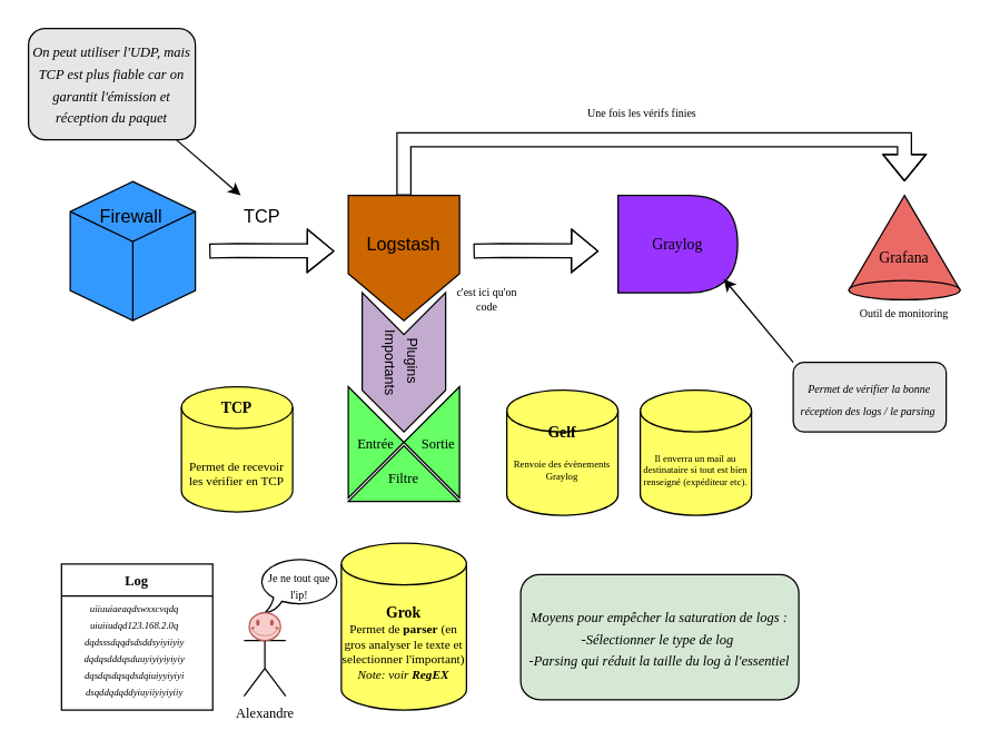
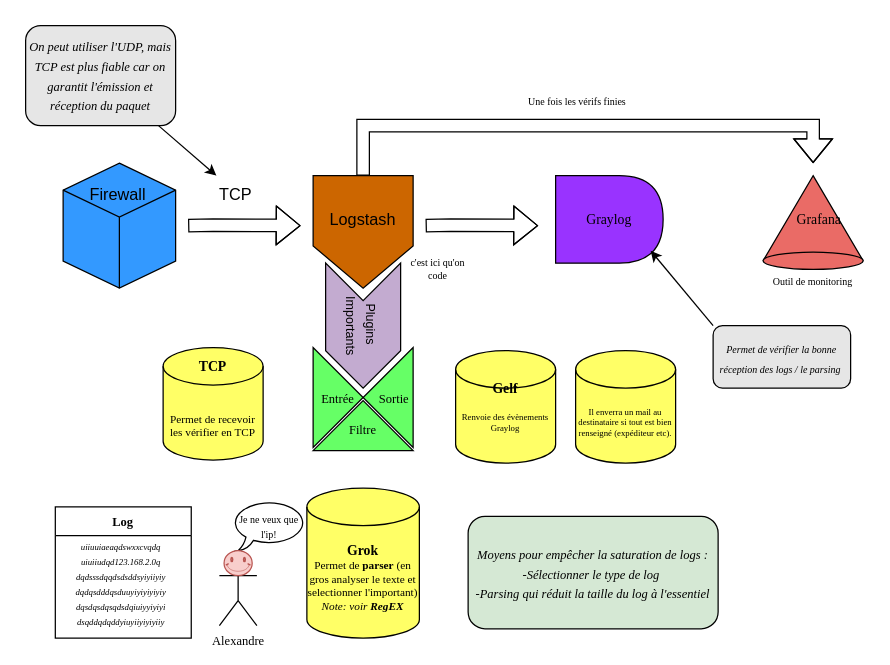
  <mxCell id="0" />
  <mxCell id="1" parent="0" />
  <mxCell id="2" value="" style="html=1;whiteSpace=wrap;shape=isoCube2;backgroundOutline=1;isoAngle=15;fillColor=#3399FF;" vertex="1" parent="1"><mxGeometry x="50" y="130" width="90" height="100" as="geometry" /></mxCell>
  <mxCell id="3" value="&lt;blockquote style=&quot;margin: 0 0 0 40px ; border: none ; padding: 0px&quot;&gt;&lt;font style=&quot;font-size: 13px&quot;&gt;Firewall&lt;/font&gt;&lt;/blockquote&gt;" style="text;html=1;strokeColor=none;fillColor=none;align=center;verticalAlign=middle;whiteSpace=wrap;rounded=0;" vertex="1" parent="1"><mxGeometry x="43.75" y="140" width="60" height="30" as="geometry" /></mxCell>
  <mxCell id="4" value="" style="shape=flexArrow;endArrow=classic;html=1;rounded=0;fontSize=13;strokeColor=#000000;fillColor=default;" edge="1" parent="1"><mxGeometry width="50" height="50" relative="1" as="geometry"><mxPoint x="150" y="180" as="sourcePoint" /><mxPoint x="240" y="180" as="targetPoint" /><Array as="points"><mxPoint x="170" y="179.58" /></Array></mxGeometry></mxCell>
  <mxCell id="5" value="" style="shape=offPageConnector;whiteSpace=wrap;html=1;fontSize=13;fillColor=#CC6600;" vertex="1" parent="1"><mxGeometry x="250" y="140" width="80" height="90" as="geometry" /></mxCell>
  <mxCell id="6" value="&lt;blockquote style=&quot;margin: 0 0 0 40px ; border: none ; padding: 0px&quot;&gt;&lt;font style=&quot;font-size: 13px&quot;&gt;Logstash&lt;/font&gt;&lt;/blockquote&gt;" style="text;html=1;strokeColor=none;fillColor=none;align=center;verticalAlign=middle;whiteSpace=wrap;rounded=0;" vertex="1" parent="1"><mxGeometry x="240" y="160" width="60" height="30" as="geometry" /></mxCell>
  <mxCell id="7" value="&lt;font style=&quot;font-size: 10px&quot;&gt;Plugins&amp;nbsp;&lt;br&gt;&lt;/font&gt;&lt;font style=&quot;font-size: 10px&quot;&gt;Importants&lt;/font&gt;" style="html=1;shadow=0;dashed=0;align=center;verticalAlign=middle;shape=mxgraph.arrows2.arrow;dy=0;dx=30;notch=30;fontSize=13;rotation=90;fillColor=#C3ABD0;" vertex="1" parent="1"><mxGeometry x="240" y="230" width="100" height="60" as="geometry" /></mxCell>
  <mxCell id="8" value="TCP&amp;nbsp;" style="text;html=1;strokeColor=none;fillColor=none;align=center;verticalAlign=middle;whiteSpace=wrap;rounded=0;fontSize=13;" vertex="1" parent="1"><mxGeometry x="160" y="140" width="60" height="30" as="geometry" /></mxCell>
  <mxCell id="9" value="" style="endArrow=classic;html=1;rounded=0;fontSize=13;" edge="1" parent="1" source="10" target="8"><mxGeometry width="50" height="50" relative="1" as="geometry"><mxPoint x="74" y="40" as="sourcePoint" /><mxPoint x="270" y="140" as="targetPoint" /></mxGeometry></mxCell>
  <mxCell id="10" value="&lt;font style=&quot;font-size: 10px&quot; face=&quot;Verdana&quot;&gt;&lt;i&gt;On peut utiliser l'UDP, mais TCP est plus fiable car on garantit l'émission et réception du paquet&lt;/i&gt;&lt;/font&gt;" style="rounded=1;whiteSpace=wrap;html=1;fontSize=13;fillColor=#E6E6E6;" vertex="1" parent="1"><mxGeometry x="20" y="20" width="120" height="80" as="geometry" /></mxCell>
  <mxCell id="11" value="" style="shape=collate;whiteSpace=wrap;html=1;fontFamily=Verdana;fontSize=10;rotation=90;fillColor=#66FF66;" vertex="1" parent="1"><mxGeometry x="250" y="277.5" width="80" height="80" as="geometry" /></mxCell>
  <mxCell id="12" value="Entrée" style="text;html=1;strokeColor=none;fillColor=none;align=center;verticalAlign=middle;whiteSpace=wrap;rounded=0;fontFamily=Verdana;fontSize=10;" vertex="1" parent="1"><mxGeometry x="250" y="310" width="40" height="15" as="geometry" /></mxCell>
  <mxCell id="13" value="Sortie" style="text;html=1;strokeColor=none;fillColor=none;align=center;verticalAlign=middle;whiteSpace=wrap;rounded=0;fontFamily=Verdana;fontSize=10;" vertex="1" parent="1"><mxGeometry x="300" y="310" width="30" height="15" as="geometry" /></mxCell>
  <mxCell id="14" value="" style="triangle;whiteSpace=wrap;html=1;fontFamily=Verdana;fontSize=10;rotation=-90;fillColor=#66FF66;" vertex="1" parent="1"><mxGeometry x="270" y="300" width="40" height="80" as="geometry" /></mxCell>
  <mxCell id="15" value="Filtre" style="text;html=1;strokeColor=none;fillColor=none;align=center;verticalAlign=middle;whiteSpace=wrap;rounded=0;fontFamily=Verdana;fontSize=10;" vertex="1" parent="1"><mxGeometry x="260" y="327.5" width="60" height="30" as="geometry" /></mxCell>
  <mxCell id="16" value="Alexandre" style="shape=umlActor;verticalLabelPosition=bottom;verticalAlign=top;html=1;outlineConnect=0;fontFamily=Verdana;fontSize=10;" vertex="1" parent="1"><mxGeometry x="175" y="440" width="30" height="60" as="geometry" /></mxCell>
- <mxCell id="17" value="&lt;font style=&quot;font-size: 8px&quot;&gt;Je ne tout que l'ip!&lt;/font&gt;" style="whiteSpace=wrap;html=1;shape=mxgraph.basic.oval_callout;fontFamily=Verdana;fontSize=10;" vertex="1" parent="1"><mxGeometry x="185" y="400" width="60" height="40" as="geometry" /></mxCell>
+ <mxCell id="17" value="&lt;font style=&quot;font-size: 8px&quot;&gt;Je ne veux que l'ip!&lt;/font&gt;" style="whiteSpace=wrap;html=1;shape=mxgraph.basic.oval_callout;fontFamily=Verdana;fontSize=10;" vertex="1" parent="1"><mxGeometry x="185" y="400" width="60" height="40" as="geometry" /></mxCell>
  <mxCell id="18" value="Log" style="swimlane;fontFamily=Verdana;fontSize=10;startSize=23;" vertex="1" parent="1"><mxGeometry x="43.75" y="405" width="108.75" height="105" as="geometry" /></mxCell>
  <mxCell id="19" value="&lt;i style=&quot;font-size: 7px&quot;&gt;&lt;br&gt;uiiuuiaeaqdswxxcvqdq&lt;br&gt;uiuiiudqd123.168.2.0q&lt;br&gt;dqdsssdqqdsdsddsyiyiiyiy&lt;br&gt;dqdqsdddqsduuyiyiyiyiyiy&lt;br&gt;dqsdqsdqsqdsdqiuiyyiyiyi&lt;br&gt;dsqddqdqddyiuyiiyiyiyiiy&lt;/i&gt;" style="text;html=1;align=center;verticalAlign=middle;resizable=0;points=[];autosize=1;strokeColor=none;fillColor=none;fontSize=10;fontFamily=Verdana;" vertex="1" parent="18"><mxGeometry x="-2.5" y="5" width="110" height="100" as="geometry" /></mxCell>
  <mxCell id="20" value="" style="verticalLabelPosition=bottom;verticalAlign=top;html=1;shape=mxgraph.basic.smiley;fontFamily=Verdana;fontSize=8;fillColor=#f8cecc;strokeColor=#b85450;" vertex="1" parent="1"><mxGeometry x="178.75" y="440" width="22.5" height="20" as="geometry" /></mxCell>
  <mxCell id="21" value="&lt;font style=&quot;font-size: 9px&quot;&gt;&lt;b&gt;&lt;br&gt;&lt;/b&gt;&lt;span&gt;Permet de&amp;nbsp;&lt;/span&gt;&lt;b&gt;parser&amp;nbsp;&lt;/b&gt;&lt;span&gt;(en gros analyser le texte et selectionner l'important)&lt;/span&gt;&lt;br&gt;&lt;i&gt;Note: voir &lt;b&gt;RegEX&lt;/b&gt;&lt;/i&gt;&lt;/font&gt;" style="shape=cylinder3;whiteSpace=wrap;html=1;boundedLbl=1;backgroundOutline=1;size=15;fontFamily=Verdana;fontSize=7;fillColor=#FFFF66;" vertex="1" parent="1"><mxGeometry x="245" y="390" width="90" height="120" as="geometry" /></mxCell>
  <mxCell id="22" value="&lt;b&gt;&lt;font style=&quot;font-size: 11px&quot;&gt;Grok&lt;/font&gt;&lt;/b&gt;" style="text;html=1;strokeColor=none;fillColor=none;align=center;verticalAlign=middle;whiteSpace=wrap;rounded=0;fontFamily=Verdana;fontSize=9;" vertex="1" parent="1"><mxGeometry x="260" y="425" width="60" height="30" as="geometry" /></mxCell>
  <mxCell id="23" value="&lt;font style=&quot;font-size: 9px&quot;&gt;&lt;b&gt;&lt;br&gt;&lt;/b&gt;Permet de recevoir les vérifier en TCP&lt;/font&gt;" style="shape=cylinder3;whiteSpace=wrap;html=1;boundedLbl=1;backgroundOutline=1;size=15;fontFamily=Verdana;fontSize=7;fillColor=#FFFF66;" vertex="1" parent="1"><mxGeometry x="130" y="277.5" width="80" height="90" as="geometry" /></mxCell>
  <mxCell id="24" value="&lt;span style=&quot;font-size: 11px&quot;&gt;&lt;b&gt;TCP&lt;/b&gt;&lt;/span&gt;" style="text;html=1;strokeColor=none;fillColor=none;align=center;verticalAlign=middle;whiteSpace=wrap;rounded=0;fontFamily=Verdana;fontSize=9;" vertex="1" parent="1"><mxGeometry x="140" y="277.5" width="60" height="30" as="geometry" /></mxCell>
  <mxCell id="25" value="Renvoie des évènements Graylog" style="shape=cylinder3;whiteSpace=wrap;html=1;boundedLbl=1;backgroundOutline=1;size=15;fontFamily=Verdana;fontSize=7;fillColor=#FFFF66;" vertex="1" parent="1"><mxGeometry x="364" y="280" width="80" height="90" as="geometry" /></mxCell>
  <mxCell id="26" value="&lt;b&gt;Gelf&lt;/b&gt;" style="text;html=1;strokeColor=none;fillColor=none;align=center;verticalAlign=middle;whiteSpace=wrap;rounded=0;fontFamily=Verdana;fontSize=11;fontColor=#000000;" vertex="1" parent="1"><mxGeometry x="374" y="295" width="60" height="30" as="geometry" /></mxCell>
  <mxCell id="27" value="Il enverra un mail au destinataire si tout est bien renseigné (expéditeur etc)." style="shape=cylinder3;whiteSpace=wrap;html=1;boundedLbl=1;backgroundOutline=1;size=15;fontFamily=Verdana;fontSize=7;fillColor=#FFFF66;" vertex="1" parent="1"><mxGeometry x="460" y="280" width="80" height="90" as="geometry" /></mxCell>
  <mxCell id="28" value="" style="shape=flexArrow;endArrow=classic;html=1;rounded=0;fontSize=13;strokeColor=#000000;fillColor=default;" edge="1" parent="1"><mxGeometry width="50" height="50" relative="1" as="geometry"><mxPoint x="340" y="180" as="sourcePoint" /><mxPoint x="430" y="180" as="targetPoint" /><Array as="points"><mxPoint x="360" y="179.58" /></Array></mxGeometry></mxCell>
  <mxCell id="29" value="Graylog" style="shape=delay;whiteSpace=wrap;html=1;fontFamily=Verdana;fontSize=11;fontColor=#000000;fillColor=#9933FF;" vertex="1" parent="1"><mxGeometry x="444" y="140" width="86" height="70" as="geometry" /></mxCell>
  <mxCell id="30" value="&lt;font style=&quot;font-size: 8px&quot; face=&quot;Verdana&quot;&gt;&lt;i&gt;Permet de vérifier la bonne réception des logs / le parsing&amp;nbsp;&lt;/i&gt;&lt;/font&gt;" style="rounded=1;whiteSpace=wrap;html=1;fontSize=13;fillColor=#E6E6E6;" vertex="1" parent="1"><mxGeometry x="570" y="260" width="110" height="50" as="geometry" /></mxCell>
  <mxCell id="31" value="" style="endArrow=classic;html=1;rounded=0;fontSize=13;exitX=0;exitY=0;exitDx=0;exitDy=0;" edge="1" parent="1" source="30"><mxGeometry width="50" height="50" relative="1" as="geometry"><mxPoint x="577" y="220" as="sourcePoint" /><mxPoint x="520" y="200" as="targetPoint" /><Array as="points"><mxPoint x="520" y="200" /></Array></mxGeometry></mxCell>
  <mxCell id="32" value="" style="shape=flexArrow;endArrow=classic;html=1;rounded=0;fontFamily=Verdana;fontSize=8;fontColor=#000000;strokeColor=#000000;fillColor=#FFFFFF;exitX=0.5;exitY=0;exitDx=0;exitDy=0;" edge="1" parent="1" source="5"><mxGeometry width="50" height="50" relative="1" as="geometry"><mxPoint x="285" y="140" as="sourcePoint" /><mxPoint x="650" y="130" as="targetPoint" /><Array as="points"><mxPoint x="290" y="100" /><mxPoint x="590" y="100" /><mxPoint x="650" y="100" /></Array></mxGeometry></mxCell>
  <mxCell id="33" value="Une fois les vérifs finies" style="edgeLabel;html=1;align=center;verticalAlign=middle;resizable=0;points=[];fontSize=8;fontFamily=Verdana;fontColor=#000000;" vertex="1" connectable="0" parent="32"><mxGeometry x="0.085" y="3" relative="1" as="geometry"><mxPoint x="-23" y="-17" as="offset" /></mxGeometry></mxCell>
  <mxCell id="34" value="" style="verticalLabelPosition=bottom;verticalAlign=top;html=1;shape=mxgraph.basic.cone;fontFamily=Verdana;fontSize=8;fontColor=#000000;fillColor=#EA6B66;" vertex="1" parent="1"><mxGeometry x="610" y="140" width="80" height="75" as="geometry" /></mxCell>
- <mxCell id="35" value="&lt;span style=&quot;font-size: 11px&quot;&gt;Grafana&lt;/span&gt;" style="text;html=1;strokeColor=none;fillColor=none;align=center;verticalAlign=middle;whiteSpace=wrap;rounded=0;fontFamily=Verdana;fontSize=8;fontColor=#000000;" vertex="1" parent="1"><mxGeometry x="620" y="170" width="60" height="30" as="geometry" /></mxCell>
+ <mxCell id="35" value="&lt;span style=&quot;font-size: 11px&quot;&gt;Grafana&lt;/span&gt;" style="text;html=1;strokeColor=none;fillColor=none;align=center;verticalAlign=middle;whiteSpace=wrap;rounded=0;fontFamily=Verdana;fontSize=8;fontColor=#000000;" vertex="1" parent="1"><mxGeometry x="625" y="160" width="60" height="30" as="geometry" /></mxCell>
  <mxCell id="36" value="Outil de monitoring" style="text;html=1;strokeColor=none;fillColor=none;align=center;verticalAlign=middle;whiteSpace=wrap;rounded=0;fontFamily=Verdana;fontSize=8;fontColor=#000000;" vertex="1" parent="1"><mxGeometry x="610" y="210" width="80" height="30" as="geometry" /></mxCell>
  <mxCell id="37" value="&lt;font style=&quot;font-size: 10px&quot; face=&quot;Verdana&quot;&gt;&lt;i&gt;Moyens pour empêcher la saturation de logs :&lt;br&gt;-Sélectionner le type de log&amp;nbsp;&lt;br&gt;-Parsing qui réduit la taille du log à l'essentiel&lt;br&gt;&lt;/i&gt;&lt;/font&gt;" style="rounded=1;whiteSpace=wrap;html=1;fontSize=13;fillColor=#D5E8D4;" vertex="1" parent="1"><mxGeometry x="374" y="412.5" width="200" height="90" as="geometry" /></mxCell>
  <mxCell id="38" value="c'est ici qu'on code" style="text;html=1;strokeColor=none;fillColor=none;align=center;verticalAlign=middle;whiteSpace=wrap;rounded=0;fontFamily=Verdana;fontSize=8;fontColor=#000000;" vertex="1" parent="1"><mxGeometry x="320" y="200" width="60" height="30" as="geometry" /></mxCell>
